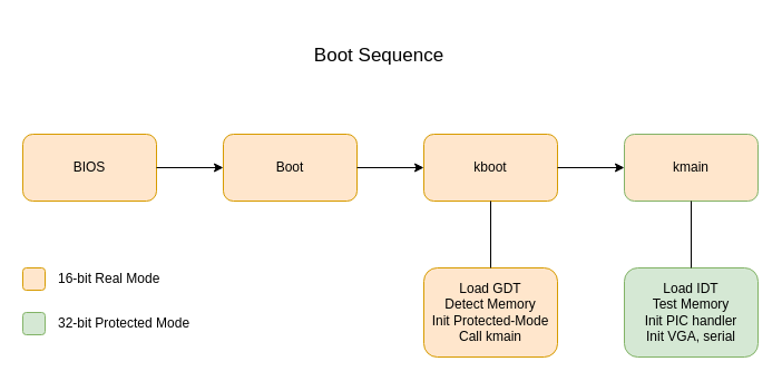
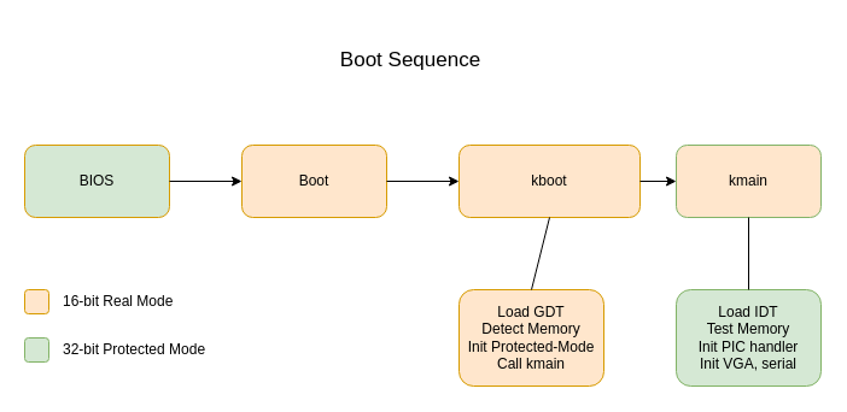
  <mxCell id="0" />
  <mxCell id="1" parent="0" />
- <mxCell id="2" value="BIOS" style="rounded=1;whiteSpace=wrap;html=1;fillColor=#ffe6cc;strokeColor=#d79b00;" parent="1" vertex="1"><mxGeometry x="20" y="120" width="120" height="60" as="geometry" /></mxCell>
+ <mxCell id="2" value="BIOS" style="rounded=1;whiteSpace=wrap;html=1;fillColor=#d5e8d4;strokeColor=#d79b00;" parent="1" vertex="1"><mxGeometry x="20" y="120" width="120" height="60" as="geometry" /></mxCell>
  <mxCell id="3" value="Boot" style="rounded=1;whiteSpace=wrap;html=1;fillColor=#ffe6cc;strokeColor=#d79b00;" parent="1" vertex="1"><mxGeometry x="200" y="120" width="120" height="60" as="geometry" /></mxCell>
- <mxCell id="4" value="kboot" style="rounded=1;whiteSpace=wrap;html=1;fillColor=#ffe6cc;strokeColor=#d79b00;" parent="1" vertex="1"><mxGeometry x="380" y="120" width="120" height="60" as="geometry" /></mxCell>
+ <mxCell id="4" value="kboot" style="rounded=1;whiteSpace=wrap;html=1;fillColor=#ffe6cc;strokeColor=#d79b00;" parent="1" vertex="1"><mxGeometry x="380" y="120" width="150" height="60" as="geometry" /></mxCell>
  <mxCell id="5" value="kmain" style="rounded=1;whiteSpace=wrap;html=1;fillColor=#ffe6cc;strokeColor=#82b366;" parent="1" vertex="1"><mxGeometry x="560" y="120" width="120" height="60" as="geometry" /></mxCell>
  <mxCell id="6" value="" style="endArrow=classic;html=1;entryX=0;entryY=0.5;entryDx=0;entryDy=0;exitX=1;exitY=0.5;exitDx=0;exitDy=0;" parent="1" source="2" target="3" edge="1"><mxGeometry width="50" height="50" relative="1" as="geometry"><mxPoint x="20" y="250" as="sourcePoint" /><mxPoint x="70" y="200" as="targetPoint" /></mxGeometry></mxCell>
  <mxCell id="7" value="" style="endArrow=classic;html=1;entryX=0;entryY=0.5;entryDx=0;entryDy=0;exitX=1;exitY=0.5;exitDx=0;exitDy=0;" parent="1" source="3" target="4" edge="1"><mxGeometry width="50" height="50" relative="1" as="geometry"><mxPoint x="20" y="250" as="sourcePoint" /><mxPoint x="70" y="200" as="targetPoint" /></mxGeometry></mxCell>
  <mxCell id="8" value="" style="endArrow=classic;html=1;entryX=0;entryY=0.5;entryDx=0;entryDy=0;exitX=1;exitY=0.5;exitDx=0;exitDy=0;" parent="1" source="4" target="5" edge="1"><mxGeometry width="50" height="50" relative="1" as="geometry"><mxPoint x="20" y="250" as="sourcePoint" /><mxPoint x="70" y="200" as="targetPoint" /></mxGeometry></mxCell>
  <mxCell id="9" value="&lt;font style=&quot;font-size: 17px&quot;&gt;Boot Sequence&lt;/font&gt;" style="text;html=1;strokeColor=none;fillColor=none;align=center;verticalAlign=middle;whiteSpace=wrap;rounded=0;" parent="1" vertex="1"><mxGeometry x="180" y="20" width="320" height="60" as="geometry" /></mxCell>
  <mxCell id="10" value="&lt;div&gt;Load GDT&lt;/div&gt;&lt;div&gt;Detect Memory&lt;/div&gt;&lt;div&gt;Init Protected-Mode&lt;/div&gt;&lt;div&gt;Call kmain&lt;br&gt;&lt;/div&gt;" style="rounded=1;whiteSpace=wrap;html=1;fillColor=#ffe6cc;strokeColor=#d79b00;" vertex="1" parent="1"><mxGeometry x="380" y="240" width="120" height="80" as="geometry" /></mxCell>
  <mxCell id="11" value="" style="endArrow=none;html=1;entryX=0.5;entryY=1;entryDx=0;entryDy=0;exitX=0.5;exitY=0;exitDx=0;exitDy=0;" edge="1" parent="1" source="10" target="4"><mxGeometry width="50" height="50" relative="1" as="geometry"><mxPoint x="20" y="370" as="sourcePoint" /><mxPoint x="70" y="320" as="targetPoint" /></mxGeometry></mxCell>
  <mxCell id="12" value="&lt;div&gt;Load IDT&lt;/div&gt;&lt;div&gt;Test Memory&lt;/div&gt;&lt;div&gt;Init PIC handler&lt;/div&gt;&lt;div&gt;Init VGA, serial&lt;br&gt;&lt;/div&gt;" style="rounded=1;whiteSpace=wrap;html=1;fillColor=#d5e8d4;strokeColor=#82b366;" vertex="1" parent="1"><mxGeometry x="560" y="240" width="120" height="80" as="geometry" /></mxCell>
  <mxCell id="13" value="" style="endArrow=none;html=1;entryX=0.5;entryY=1;entryDx=0;entryDy=0;exitX=0.5;exitY=0;exitDx=0;exitDy=0;" edge="1" parent="1" source="12" target="5"><mxGeometry width="50" height="50" relative="1" as="geometry"><mxPoint x="20" y="390" as="sourcePoint" /><mxPoint x="70" y="340" as="targetPoint" /></mxGeometry></mxCell>
  <mxCell id="14" value="" style="rounded=1;whiteSpace=wrap;html=1;fillColor=#ffe6cc;strokeColor=#d79b00;" vertex="1" parent="1"><mxGeometry x="20" y="240" width="20" height="20" as="geometry" /></mxCell>
  <mxCell id="15" value="&lt;div align=&quot;left&quot;&gt;16-bit Real Mode&lt;/div&gt;" style="text;html=1;strokeColor=none;fillColor=none;align=left;verticalAlign=middle;whiteSpace=wrap;rounded=0;" vertex="1" parent="1"><mxGeometry x="50" y="240" width="120" height="20" as="geometry" /></mxCell>
  <mxCell id="16" value="" style="rounded=1;whiteSpace=wrap;html=1;fillColor=#d5e8d4;strokeColor=#82b366;" vertex="1" parent="1"><mxGeometry x="20" y="280" width="20" height="20" as="geometry" /></mxCell>
  <mxCell id="17" value="&lt;div align=&quot;left&quot;&gt;32-bit Protected Mode&lt;/div&gt;" style="text;html=1;strokeColor=none;fillColor=none;align=left;verticalAlign=middle;whiteSpace=wrap;rounded=0;" vertex="1" parent="1"><mxGeometry x="50" y="280" width="140" height="20" as="geometry" /></mxCell>
